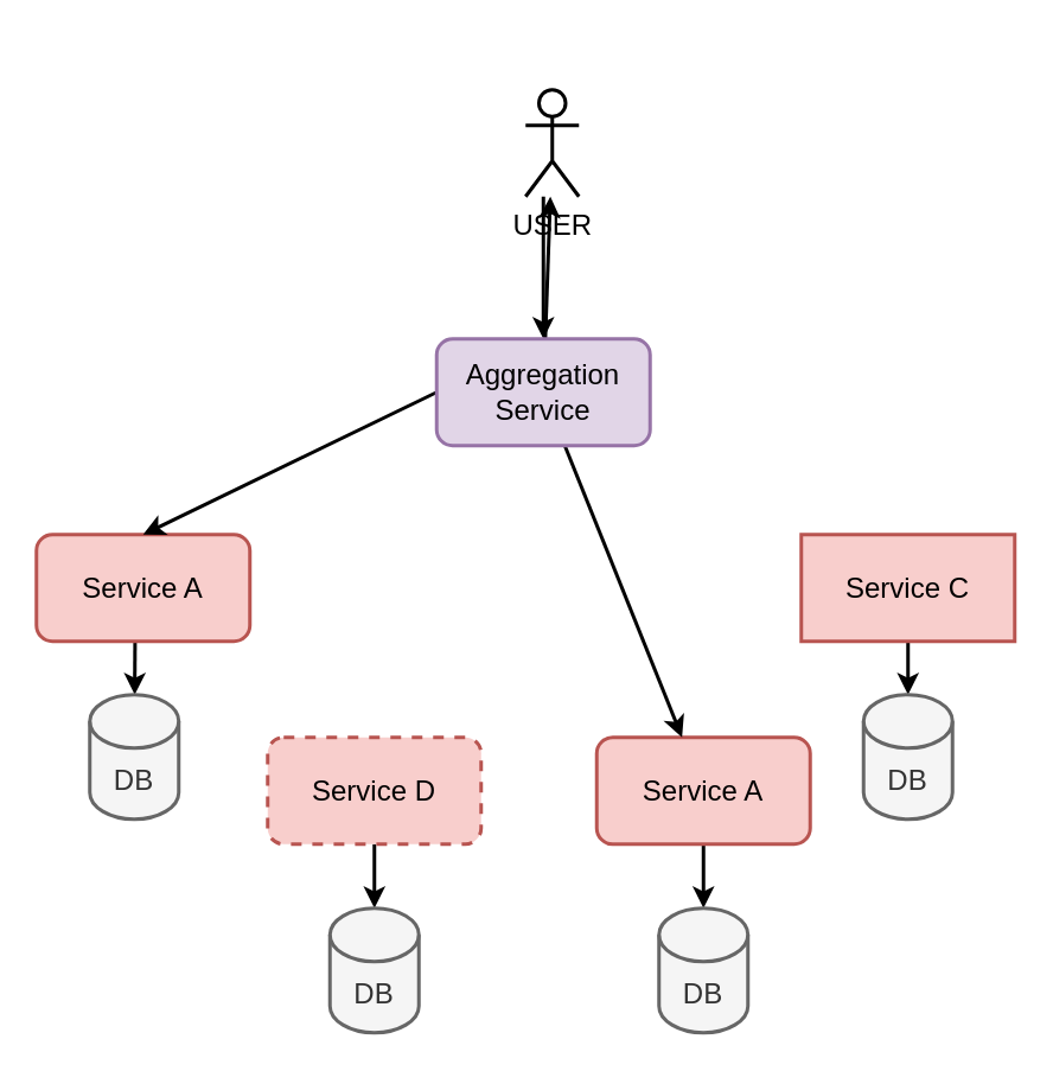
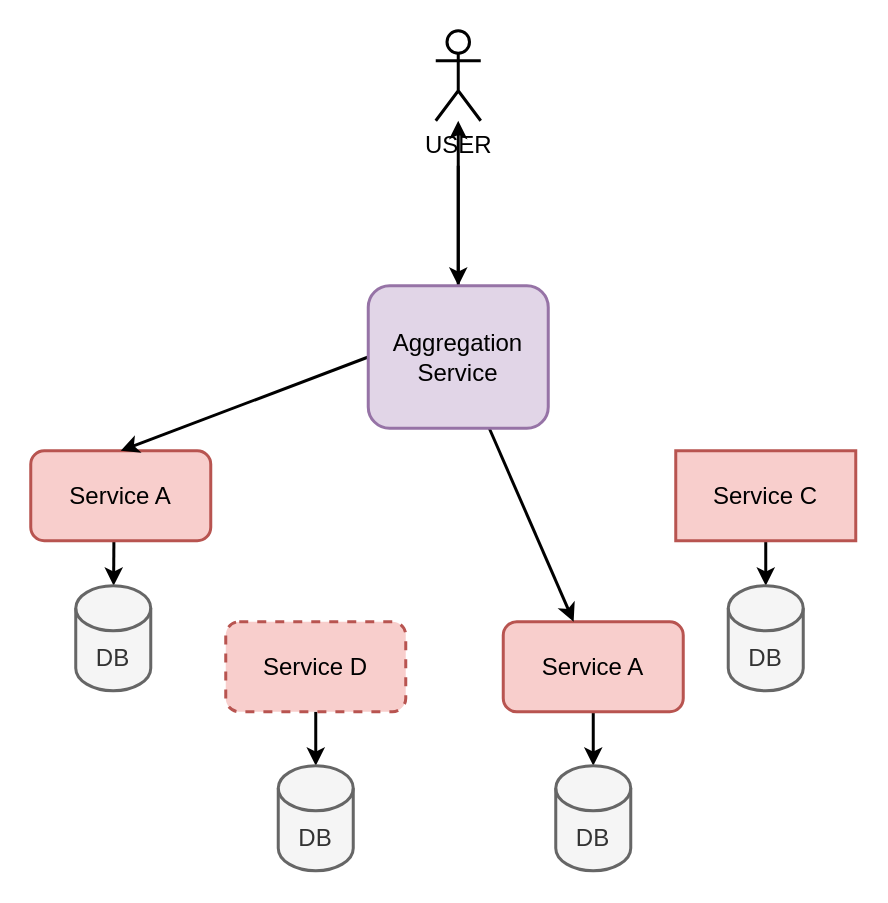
  <mxCell id="0" />
  <mxCell id="1" parent="0" />
  <mxCell id="2" style="edgeStyle=none;rounded=0;orthogonalLoop=1;jettySize=auto;html=1;entryX=0.5;entryY=0;entryDx=0;entryDy=0;fontSize=16;strokeWidth=2;" edge="1" parent="1" target="15"><mxGeometry relative="1" as="geometry"><mxPoint x="305" y="110" as="sourcePoint" /></mxGeometry></mxCell>
- <mxCell id="3" value="&lt;font style=&quot;font-size: 16px&quot;&gt;USER&lt;/font&gt;" style="shape=umlActor;verticalLabelPosition=bottom;verticalAlign=top;html=1;outlineConnect=0;strokeWidth=2;" vertex="1" parent="1"><mxGeometry x="295" y="50" width="30" height="60" as="geometry" /></mxCell>
+ <mxCell id="3" value="&lt;font style=&quot;font-size: 16px&quot;&gt;USER&lt;/font&gt;" style="shape=umlActor;verticalLabelPosition=bottom;verticalAlign=top;html=1;outlineConnect=0;strokeWidth=2;" vertex="1" parent="1"><mxGeometry x="290" y="20" width="30" height="60" as="geometry" /></mxCell>
  <mxCell id="4" style="edgeStyle=none;rounded=0;orthogonalLoop=1;jettySize=auto;html=1;fontSize=16;strokeWidth=2;exitX=0.462;exitY=0.98;exitDx=0;exitDy=0;exitPerimeter=0;" edge="1" parent="1" source="5" target="16"><mxGeometry relative="1" as="geometry" /></mxCell>
  <mxCell id="5" value="Service A" style="rounded=1;whiteSpace=wrap;html=1;fontSize=16;strokeWidth=2;fillColor=#f8cecc;strokeColor=#b85450;" vertex="1" parent="1"><mxGeometry x="20" y="300" width="120" height="60" as="geometry" /></mxCell>
  <mxCell id="6" style="edgeStyle=none;rounded=0;orthogonalLoop=1;jettySize=auto;html=1;fontSize=16;strokeWidth=2;" edge="1" parent="1" source="7" target="18"><mxGeometry relative="1" as="geometry" /></mxCell>
  <mxCell id="7" value="Service A" style="rounded=1;whiteSpace=wrap;html=1;fontSize=16;strokeWidth=2;fillColor=#f8cecc;strokeColor=#b85450;" vertex="1" parent="1"><mxGeometry x="335" y="414" width="120" height="60" as="geometry" /></mxCell>
  <mxCell id="8" style="edgeStyle=none;rounded=0;orthogonalLoop=1;jettySize=auto;html=1;entryX=0.5;entryY=0;entryDx=0;entryDy=0;entryPerimeter=0;fontSize=16;strokeWidth=2;" edge="1" parent="1" source="9" target="19"><mxGeometry relative="1" as="geometry" /></mxCell>
  <mxCell id="9" value="Service C" style="whiteSpace=wrap;html=1;fontSize=16;strokeWidth=2;fillColor=#f8cecc;strokeColor=#b85450;rounded=0;" vertex="1" parent="1"><mxGeometry x="450" y="300" width="120" height="60" as="geometry" /></mxCell>
  <mxCell id="10" style="edgeStyle=none;rounded=0;orthogonalLoop=1;jettySize=auto;html=1;fontSize=16;strokeWidth=2;" edge="1" parent="1" source="11" target="17"><mxGeometry relative="1" as="geometry" /></mxCell>
  <mxCell id="11" value="Service D" style="rounded=1;whiteSpace=wrap;html=1;fontSize=16;strokeWidth=2;fillColor=#f8cecc;strokeColor=#b85450;dashed=1;" vertex="1" parent="1"><mxGeometry x="150" y="414" width="120" height="60" as="geometry" /></mxCell>
  <mxCell id="12" style="rounded=0;orthogonalLoop=1;jettySize=auto;html=1;fontSize=16;exitX=0;exitY=0.5;exitDx=0;exitDy=0;entryX=0.5;entryY=0;entryDx=0;entryDy=0;strokeWidth=2;" edge="1" parent="1" source="15" target="5"><mxGeometry relative="1" as="geometry" /></mxCell>
  <mxCell id="13" style="rounded=0;orthogonalLoop=1;jettySize=auto;html=1;fontSize=16;strokeWidth=2;" edge="1" parent="1" source="15" target="3"><mxGeometry relative="1" as="geometry" /></mxCell>
  <mxCell id="14" style="rounded=0;orthogonalLoop=1;jettySize=auto;html=1;fontSize=16;strokeWidth=2;" edge="1" parent="1" source="15" target="7"><mxGeometry relative="1" as="geometry" /></mxCell>
- <mxCell id="15" value="Aggregation Service" style="rounded=1;whiteSpace=wrap;html=1;fontSize=16;strokeWidth=2;fillColor=#e1d5e7;strokeColor=#9673a6;" vertex="1" parent="1"><mxGeometry x="245" y="190" width="120" height="60" as="geometry" /></mxCell>
+ <mxCell id="15" value="Aggregation Service" style="rounded=1;whiteSpace=wrap;html=1;fontSize=16;strokeWidth=2;fillColor=#e1d5e7;strokeColor=#9673a6;" vertex="1" parent="1"><mxGeometry x="245" y="190" width="120" height="95" as="geometry" /></mxCell>
  <mxCell id="16" value="DB" style="shape=cylinder3;whiteSpace=wrap;html=1;boundedLbl=1;backgroundOutline=1;size=15;fontSize=16;strokeWidth=2;fillColor=#f5f5f5;strokeColor=#666666;fontColor=#333333;" vertex="1" parent="1"><mxGeometry x="50" y="390" width="50" height="70" as="geometry" /></mxCell>
  <mxCell id="17" value="DB" style="shape=cylinder3;whiteSpace=wrap;html=1;boundedLbl=1;backgroundOutline=1;size=15;fontSize=16;strokeWidth=2;fillColor=#f5f5f5;strokeColor=#666666;fontColor=#333333;" vertex="1" parent="1"><mxGeometry x="185" y="510" width="50" height="70" as="geometry" /></mxCell>
  <mxCell id="18" value="DB" style="shape=cylinder3;whiteSpace=wrap;html=1;boundedLbl=1;backgroundOutline=1;size=15;fontSize=16;strokeWidth=2;fillColor=#f5f5f5;strokeColor=#666666;fontColor=#333333;" vertex="1" parent="1"><mxGeometry x="370" y="510" width="50" height="70" as="geometry" /></mxCell>
  <mxCell id="19" value="DB" style="shape=cylinder3;whiteSpace=wrap;html=1;boundedLbl=1;backgroundOutline=1;size=15;fontSize=16;strokeWidth=2;fillColor=#f5f5f5;strokeColor=#666666;fontColor=#333333;" vertex="1" parent="1"><mxGeometry x="485" y="390" width="50" height="70" as="geometry" /></mxCell>
